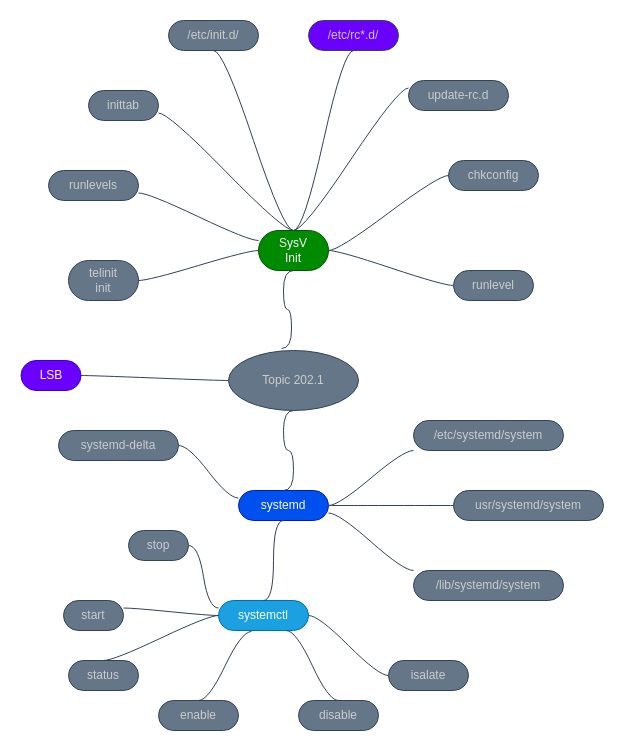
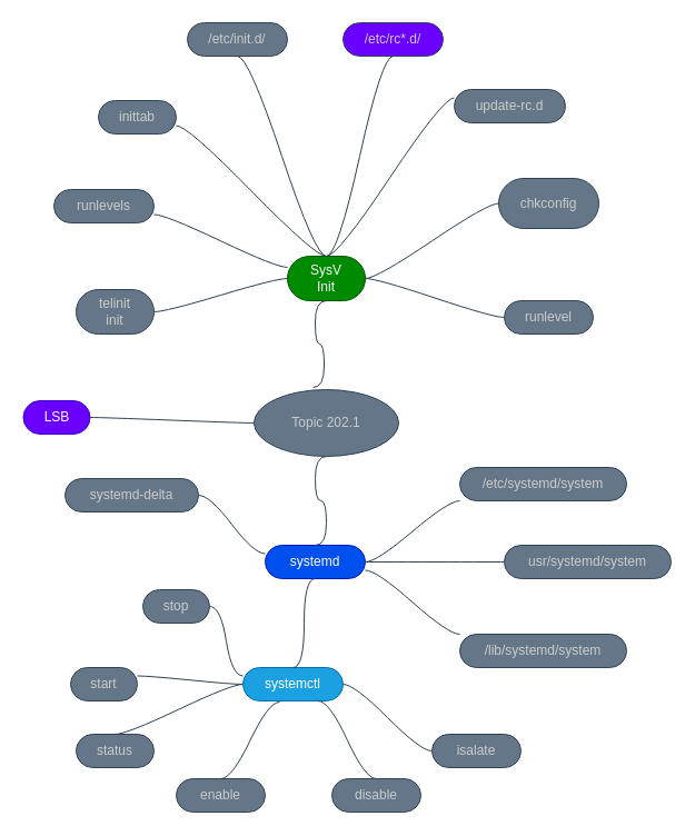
  <mxCell id="0" />
  <mxCell id="1" parent="0" />
  <mxCell id="2" value="Topic 202.1" style="ellipse;whiteSpace=wrap;html=1;align=center;treeFolding=1;treeMoving=1;newEdgeStyle={&quot;edgeStyle&quot;:&quot;entityRelationEdgeStyle&quot;,&quot;startArrow&quot;:&quot;none&quot;,&quot;endArrow&quot;:&quot;none&quot;,&quot;segment&quot;:10,&quot;curved&quot;:1};fillColor=#647687;fontColor=#CCCCCC;strokeColor=#314354;" parent="1" vertex="1"><mxGeometry x="228" y="350" width="130" height="60" as="geometry" /></mxCell>
  <mxCell id="3" value="SysV&lt;br&gt;Init" style="whiteSpace=wrap;html=1;rounded=1;arcSize=50;align=center;verticalAlign=middle;strokeWidth=1;autosize=1;spacing=4;treeFolding=1;treeMoving=1;newEdgeStyle={&quot;edgeStyle&quot;:&quot;entityRelationEdgeStyle&quot;,&quot;startArrow&quot;:&quot;none&quot;,&quot;endArrow&quot;:&quot;none&quot;,&quot;segment&quot;:10,&quot;curved&quot;:1};fillColor=#008a00;fontColor=#ffffff;strokeColor=#005700;" parent="1" vertex="1"><mxGeometry x="258" y="230" width="70" height="40" as="geometry" /></mxCell>
  <mxCell id="4" value="systemd" style="whiteSpace=wrap;html=1;rounded=1;arcSize=50;align=center;verticalAlign=middle;strokeWidth=1;autosize=1;spacing=4;treeFolding=1;treeMoving=1;newEdgeStyle={&quot;edgeStyle&quot;:&quot;entityRelationEdgeStyle&quot;,&quot;startArrow&quot;:&quot;none&quot;,&quot;endArrow&quot;:&quot;none&quot;,&quot;segment&quot;:10,&quot;curved&quot;:1};fillColor=#0050ef;fontColor=#ffffff;strokeColor=#001DBC;" parent="1" vertex="1"><mxGeometry x="238" y="490" width="90" height="30" as="geometry" /></mxCell>
  <mxCell id="5" value="runlevel" style="whiteSpace=wrap;html=1;rounded=1;arcSize=50;align=center;verticalAlign=middle;strokeWidth=1;autosize=1;spacing=4;treeFolding=1;treeMoving=1;newEdgeStyle={&quot;edgeStyle&quot;:&quot;entityRelationEdgeStyle&quot;,&quot;startArrow&quot;:&quot;none&quot;,&quot;endArrow&quot;:&quot;none&quot;,&quot;segment&quot;:10,&quot;curved&quot;:1};fillColor=#647687;fontColor=#CCCCCC;strokeColor=#314354;" parent="1" vertex="1"><mxGeometry x="453" y="270" width="80" height="30" as="geometry" /></mxCell>
  <mxCell id="6" value="update-rc.d" style="whiteSpace=wrap;html=1;rounded=1;arcSize=50;align=center;verticalAlign=middle;strokeWidth=1;autosize=1;spacing=4;treeFolding=1;treeMoving=1;newEdgeStyle={&quot;edgeStyle&quot;:&quot;entityRelationEdgeStyle&quot;,&quot;startArrow&quot;:&quot;none&quot;,&quot;endArrow&quot;:&quot;none&quot;,&quot;segment&quot;:10,&quot;curved&quot;:1};fillColor=#647687;fontColor=#CCCCCC;strokeColor=#314354;" parent="1" vertex="1"><mxGeometry x="408" y="80" width="100" height="30" as="geometry" /></mxCell>
  <mxCell id="7" value="telinit&lt;br&gt;init" style="whiteSpace=wrap;html=1;rounded=1;arcSize=50;align=center;verticalAlign=middle;strokeWidth=1;autosize=1;spacing=4;treeFolding=1;treeMoving=1;newEdgeStyle={&quot;edgeStyle&quot;:&quot;entityRelationEdgeStyle&quot;,&quot;startArrow&quot;:&quot;none&quot;,&quot;endArrow&quot;:&quot;none&quot;,&quot;segment&quot;:10,&quot;curved&quot;:1};fillColor=#647687;fontColor=#CCCCCC;strokeColor=#314354;" parent="1" vertex="1"><mxGeometry x="68" y="260" width="70" height="40" as="geometry" /></mxCell>
  <mxCell id="8" value="" style="edgeStyle=entityRelationEdgeStyle;startArrow=none;endArrow=none;segment=10;curved=1;exitX=0.408;exitY=-0.033;exitDx=0;exitDy=0;fillColor=#647687;strokeColor=#314354;shadow=0;fontColor=#CCCCCC;exitPerimeter=0;entryX=0.5;entryY=1;entryDx=0;entryDy=0;" parent="1" source="2" target="3" edge="1"><mxGeometry relative="1" as="geometry"><mxPoint x="443" y="275" as="sourcePoint" /><mxPoint x="285" y="280" as="targetPoint" /></mxGeometry></mxCell>
  <mxCell id="9" value="" style="edgeStyle=entityRelationEdgeStyle;startArrow=none;endArrow=none;segment=10;curved=1;exitX=0.5;exitY=1;exitDx=0;exitDy=0;entryX=0.5;entryY=0;entryDx=0;entryDy=0;fillColor=#647687;strokeColor=#314354;shadow=0;fontColor=#CCCCCC;" parent="1" source="2" target="4" edge="1"><mxGeometry relative="1" as="geometry"><mxPoint x="328" y="440" as="sourcePoint" /><mxPoint x="123" y="360" as="targetPoint" /></mxGeometry></mxCell>
  <mxCell id="10" value="" style="edgeStyle=entityRelationEdgeStyle;startArrow=none;endArrow=none;segment=10;curved=1;entryX=0;entryY=0.5;entryDx=0;entryDy=0;fillColor=#647687;strokeColor=#314354;shadow=0;fontColor=#CCCCCC;" parent="1" source="3" target="5" edge="1"><mxGeometry relative="1" as="geometry"><mxPoint x="338" y="450" as="sourcePoint" /><mxPoint x="133" y="370" as="targetPoint" /></mxGeometry></mxCell>
  <mxCell id="11" value="" style="edgeStyle=entityRelationEdgeStyle;startArrow=none;endArrow=none;segment=10;curved=1;exitX=0;exitY=0.5;exitDx=0;exitDy=0;entryX=1;entryY=0.5;entryDx=0;entryDy=0;fillColor=#647687;strokeColor=#314354;shadow=0;fontColor=#CCCCCC;" parent="1" source="3" target="7" edge="1"><mxGeometry relative="1" as="geometry"><mxPoint x="348" y="460" as="sourcePoint" /><mxPoint x="143" y="380" as="targetPoint" /></mxGeometry></mxCell>
  <mxCell id="12" value="" style="edgeStyle=entityRelationEdgeStyle;startArrow=none;endArrow=none;segment=10;curved=1;exitX=0;exitY=0.25;exitDx=0;exitDy=0;fillColor=#647687;strokeColor=#314354;shadow=0;fontColor=#CCCCCC;entryX=0.5;entryY=0;entryDx=0;entryDy=0;" parent="1" source="6" target="3" edge="1"><mxGeometry relative="1" as="geometry"><mxPoint x="358" y="470" as="sourcePoint" /><mxPoint x="153" y="390" as="targetPoint" /></mxGeometry></mxCell>
  <mxCell id="13" value="runlevels" style="whiteSpace=wrap;html=1;rounded=1;arcSize=50;align=center;verticalAlign=middle;strokeWidth=1;autosize=1;spacing=4;treeFolding=1;treeMoving=1;newEdgeStyle={&quot;edgeStyle&quot;:&quot;entityRelationEdgeStyle&quot;,&quot;startArrow&quot;:&quot;none&quot;,&quot;endArrow&quot;:&quot;none&quot;,&quot;segment&quot;:10,&quot;curved&quot;:1};fillColor=#647687;fontColor=#CCCCCC;strokeColor=#314354;" parent="1" vertex="1"><mxGeometry x="48" y="170" width="90" height="30" as="geometry" /></mxCell>
  <mxCell id="14" value="" style="edgeStyle=entityRelationEdgeStyle;startArrow=none;endArrow=none;segment=10;curved=1;exitX=0;exitY=0.25;exitDx=0;exitDy=0;fillColor=#647687;strokeColor=#314354;shadow=0;fontColor=#CCCCCC;entryX=1;entryY=0.75;entryDx=0;entryDy=0;" parent="1" source="3" target="13" edge="1"><mxGeometry relative="1" as="geometry"><mxPoint x="338" y="205" as="sourcePoint" /><mxPoint x="447.5" y="185" as="targetPoint" /></mxGeometry></mxCell>
  <mxCell id="15" value="inittab" style="whiteSpace=wrap;html=1;rounded=1;arcSize=50;align=center;verticalAlign=middle;strokeWidth=1;autosize=1;spacing=4;treeFolding=1;treeMoving=1;newEdgeStyle={&quot;edgeStyle&quot;:&quot;entityRelationEdgeStyle&quot;,&quot;startArrow&quot;:&quot;none&quot;,&quot;endArrow&quot;:&quot;none&quot;,&quot;segment&quot;:10,&quot;curved&quot;:1};fillColor=#647687;fontColor=#CCCCCC;strokeColor=#314354;" parent="1" vertex="1"><mxGeometry x="88" y="90" width="70" height="30" as="geometry" /></mxCell>
  <mxCell id="16" value="" style="edgeStyle=entityRelationEdgeStyle;startArrow=none;endArrow=none;segment=10;curved=1;exitX=0.5;exitY=0;exitDx=0;exitDy=0;fillColor=#647687;strokeColor=#314354;shadow=0;fontColor=#CCCCCC;entryX=1;entryY=0.75;entryDx=0;entryDy=0;" parent="1" source="3" target="15" edge="1"><mxGeometry relative="1" as="geometry"><mxPoint x="526.04" y="328.02" as="sourcePoint" /><mxPoint x="540" y="225" as="targetPoint" /></mxGeometry></mxCell>
  <mxCell id="17" value="/etc/init.d/" style="whiteSpace=wrap;html=1;rounded=1;arcSize=50;align=center;verticalAlign=middle;strokeWidth=1;autosize=1;spacing=4;treeFolding=1;treeMoving=1;newEdgeStyle={&quot;edgeStyle&quot;:&quot;entityRelationEdgeStyle&quot;,&quot;startArrow&quot;:&quot;none&quot;,&quot;endArrow&quot;:&quot;none&quot;,&quot;segment&quot;:10,&quot;curved&quot;:1};fillColor=#647687;fontColor=#CCCCCC;strokeColor=#314354;" parent="1" vertex="1"><mxGeometry x="168" y="20" width="90" height="30" as="geometry" /></mxCell>
  <mxCell id="18" value="" style="edgeStyle=entityRelationEdgeStyle;startArrow=none;endArrow=none;segment=10;curved=1;exitX=0.5;exitY=0;exitDx=0;exitDy=0;fillColor=#647687;strokeColor=#314354;shadow=0;fontColor=#CCCCCC;entryX=0.5;entryY=1;entryDx=0;entryDy=0;" parent="1" source="3" target="17" edge="1"><mxGeometry relative="1" as="geometry"><mxPoint x="398" y="233" as="sourcePoint" /><mxPoint x="655" y="243" as="targetPoint" /></mxGeometry></mxCell>
  <mxCell id="19" value="/etc/rc*.d/" style="whiteSpace=wrap;html=1;rounded=1;arcSize=50;align=center;verticalAlign=middle;strokeWidth=1;autosize=1;spacing=4;treeFolding=1;treeMoving=1;newEdgeStyle={&quot;edgeStyle&quot;:&quot;entityRelationEdgeStyle&quot;,&quot;startArrow&quot;:&quot;none&quot;,&quot;endArrow&quot;:&quot;none&quot;,&quot;segment&quot;:10,&quot;curved&quot;:1};fillColor=#6a00ff;fontColor=#CCCCCC;strokeColor=#314354;" parent="1" vertex="1"><mxGeometry x="308" y="20" width="90" height="30" as="geometry" /></mxCell>
  <mxCell id="20" value="" style="edgeStyle=entityRelationEdgeStyle;startArrow=none;endArrow=none;segment=10;curved=1;exitX=0.5;exitY=0;exitDx=0;exitDy=0;fillColor=#647687;strokeColor=#314354;shadow=0;fontColor=#CCCCCC;entryX=0.5;entryY=1;entryDx=0;entryDy=0;" parent="1" source="3" target="19" edge="1"><mxGeometry relative="1" as="geometry"><mxPoint x="348" y="265" as="sourcePoint" /><mxPoint x="720" y="293" as="targetPoint" /></mxGeometry></mxCell>
- <mxCell id="21" value="chkconfig" style="whiteSpace=wrap;html=1;rounded=1;arcSize=50;align=center;verticalAlign=middle;strokeWidth=1;autosize=1;spacing=4;treeFolding=1;treeMoving=1;newEdgeStyle={&quot;edgeStyle&quot;:&quot;entityRelationEdgeStyle&quot;,&quot;startArrow&quot;:&quot;none&quot;,&quot;endArrow&quot;:&quot;none&quot;,&quot;segment&quot;:10,&quot;curved&quot;:1};fillColor=#647687;fontColor=#CCCCCC;strokeColor=#314354;" parent="1" vertex="1"><mxGeometry x="448" y="160" width="90" height="30" as="geometry" /></mxCell>
+ <mxCell id="21" value="chkconfig" style="whiteSpace=wrap;html=1;rounded=1;arcSize=50;align=center;verticalAlign=middle;strokeWidth=1;autosize=1;spacing=4;treeFolding=1;treeMoving=1;newEdgeStyle={&quot;edgeStyle&quot;:&quot;entityRelationEdgeStyle&quot;,&quot;startArrow&quot;:&quot;none&quot;,&quot;endArrow&quot;:&quot;none&quot;,&quot;segment&quot;:10,&quot;curved&quot;:1};fillColor=#647687;fontColor=#CCCCCC;strokeColor=#314354;" parent="1" vertex="1"><mxGeometry x="448" y="160" width="90" height="45" as="geometry" /></mxCell>
  <mxCell id="22" value="" style="edgeStyle=entityRelationEdgeStyle;startArrow=none;endArrow=none;segment=10;curved=1;entryX=0;entryY=0.5;entryDx=0;entryDy=0;fillColor=#647687;strokeColor=#314354;shadow=0;fontColor=#CCCCCC;exitX=1;exitY=0.5;exitDx=0;exitDy=0;" parent="1" source="3" target="21" edge="1"><mxGeometry relative="1" as="geometry"><mxPoint x="293" y="455" as="sourcePoint" /><mxPoint x="153" y="390" as="targetPoint" /></mxGeometry></mxCell>
  <mxCell id="23" value="systemd-delta" style="whiteSpace=wrap;html=1;rounded=1;arcSize=50;align=center;verticalAlign=middle;strokeWidth=1;autosize=1;spacing=4;treeFolding=1;treeMoving=1;newEdgeStyle={&quot;edgeStyle&quot;:&quot;entityRelationEdgeStyle&quot;,&quot;startArrow&quot;:&quot;none&quot;,&quot;endArrow&quot;:&quot;none&quot;,&quot;segment&quot;:10,&quot;curved&quot;:1};fillColor=#647687;fontColor=#CCCCCC;strokeColor=#314354;" parent="1" vertex="1"><mxGeometry x="58" y="430" width="120" height="30" as="geometry" /></mxCell>
  <mxCell id="24" value="" style="edgeStyle=entityRelationEdgeStyle;startArrow=none;endArrow=none;segment=10;curved=1;exitX=0;exitY=0.25;exitDx=0;exitDy=0;entryX=1;entryY=0.5;entryDx=0;entryDy=0;fillColor=#647687;strokeColor=#314354;shadow=0;fontColor=#CCCCCC;" parent="1" source="4" target="23" edge="1"><mxGeometry relative="1" as="geometry"><mxPoint x="13" y="390" as="sourcePoint" /><mxPoint x="-157" y="340" as="targetPoint" /></mxGeometry></mxCell>
  <mxCell id="25" value="systemctl" style="whiteSpace=wrap;html=1;rounded=1;arcSize=50;align=center;verticalAlign=middle;strokeWidth=1;autosize=1;spacing=4;treeFolding=1;treeMoving=1;newEdgeStyle={&quot;edgeStyle&quot;:&quot;entityRelationEdgeStyle&quot;,&quot;startArrow&quot;:&quot;none&quot;,&quot;endArrow&quot;:&quot;none&quot;,&quot;segment&quot;:10,&quot;curved&quot;:1};fillColor=#1ba1e2;fontColor=#ffffff;strokeColor=#006EAF;" parent="1" vertex="1"><mxGeometry x="218" y="600" width="90" height="30" as="geometry" /></mxCell>
  <mxCell id="26" value="" style="edgeStyle=entityRelationEdgeStyle;startArrow=none;endArrow=none;segment=10;curved=1;exitX=0.5;exitY=1;exitDx=0;exitDy=0;entryX=0.5;entryY=0;entryDx=0;entryDy=0;fillColor=#647687;strokeColor=#314354;shadow=0;fontColor=#CCCCCC;" parent="1" source="4" target="25" edge="1"><mxGeometry relative="1" as="geometry"><mxPoint x="-87" y="470" as="sourcePoint" /><mxPoint x="-257" y="420" as="targetPoint" /></mxGeometry></mxCell>
  <mxCell id="27" value="usr/systemd/system" style="whiteSpace=wrap;html=1;rounded=1;arcSize=50;align=center;verticalAlign=middle;strokeWidth=1;autosize=1;spacing=4;treeFolding=1;treeMoving=1;newEdgeStyle={&quot;edgeStyle&quot;:&quot;entityRelationEdgeStyle&quot;,&quot;startArrow&quot;:&quot;none&quot;,&quot;endArrow&quot;:&quot;none&quot;,&quot;segment&quot;:10,&quot;curved&quot;:1};fillColor=#647687;fontColor=#CCCCCC;strokeColor=#314354;" parent="1" vertex="1"><mxGeometry x="453" y="490" width="150" height="30" as="geometry" /></mxCell>
  <mxCell id="28" value="" style="edgeStyle=entityRelationEdgeStyle;startArrow=none;endArrow=none;segment=10;curved=1;exitX=1;exitY=0.5;exitDx=0;exitDy=0;entryX=0;entryY=0.5;entryDx=0;entryDy=0;fillColor=#647687;strokeColor=#314354;shadow=0;fontColor=#CCCCCC;" parent="1" source="4" target="27" edge="1"><mxGeometry relative="1" as="geometry"><mxPoint x="603" y="480" as="sourcePoint" /><mxPoint x="433" y="430" as="targetPoint" /></mxGeometry></mxCell>
  <mxCell id="29" value="/etc/systemd/system" style="whiteSpace=wrap;html=1;rounded=1;arcSize=50;align=center;verticalAlign=middle;strokeWidth=1;autosize=1;spacing=4;treeFolding=1;treeMoving=1;newEdgeStyle={&quot;edgeStyle&quot;:&quot;entityRelationEdgeStyle&quot;,&quot;startArrow&quot;:&quot;none&quot;,&quot;endArrow&quot;:&quot;none&quot;,&quot;segment&quot;:10,&quot;curved&quot;:1};fillColor=#647687;fontColor=#CCCCCC;strokeColor=#314354;" parent="1" vertex="1"><mxGeometry x="413" y="420" width="150" height="30" as="geometry" /></mxCell>
  <mxCell id="30" value="" style="edgeStyle=entityRelationEdgeStyle;startArrow=none;endArrow=none;segment=10;curved=1;entryX=0;entryY=1;entryDx=0;entryDy=0;fillColor=#647687;strokeColor=#314354;shadow=0;fontColor=#CCCCCC;" parent="1" source="4" target="29" edge="1"><mxGeometry relative="1" as="geometry"><mxPoint x="323" y="500" as="sourcePoint" /><mxPoint x="243" y="455" as="targetPoint" /></mxGeometry></mxCell>
  <mxCell id="31" value="/lib/systemd/system" style="whiteSpace=wrap;html=1;rounded=1;arcSize=50;align=center;verticalAlign=middle;strokeWidth=1;autosize=1;spacing=4;treeFolding=1;treeMoving=1;newEdgeStyle={&quot;edgeStyle&quot;:&quot;entityRelationEdgeStyle&quot;,&quot;startArrow&quot;:&quot;none&quot;,&quot;endArrow&quot;:&quot;none&quot;,&quot;segment&quot;:10,&quot;curved&quot;:1};fillColor=#647687;fontColor=#CCCCCC;strokeColor=#314354;" parent="1" vertex="1"><mxGeometry x="413" y="570" width="150" height="30" as="geometry" /></mxCell>
  <mxCell id="32" value="" style="edgeStyle=entityRelationEdgeStyle;startArrow=none;endArrow=none;segment=10;curved=1;exitX=1;exitY=0.75;exitDx=0;exitDy=0;entryX=0;entryY=0;entryDx=0;entryDy=0;fillColor=#647687;strokeColor=#314354;shadow=0;fontColor=#CCCCCC;" parent="1" source="4" target="31" edge="1"><mxGeometry relative="1" as="geometry"><mxPoint x="350.98" y="509" as="sourcePoint" /><mxPoint x="328" y="461.01" as="targetPoint" /></mxGeometry></mxCell>
  <mxCell id="33" value="stop" style="whiteSpace=wrap;html=1;rounded=1;arcSize=50;align=center;verticalAlign=middle;strokeWidth=1;autosize=1;spacing=4;treeFolding=1;treeMoving=1;newEdgeStyle={&quot;edgeStyle&quot;:&quot;entityRelationEdgeStyle&quot;,&quot;startArrow&quot;:&quot;none&quot;,&quot;endArrow&quot;:&quot;none&quot;,&quot;segment&quot;:10,&quot;curved&quot;:1};fillColor=#647687;fontColor=#CCCCCC;strokeColor=#314354;" parent="1" vertex="1"><mxGeometry x="128" y="530" width="60" height="30" as="geometry" /></mxCell>
  <mxCell id="34" value="" style="edgeStyle=entityRelationEdgeStyle;startArrow=none;endArrow=none;segment=10;curved=1;exitX=0;exitY=0.25;exitDx=0;exitDy=0;entryX=1;entryY=0.5;entryDx=0;entryDy=0;fillColor=#647687;strokeColor=#314354;shadow=0;fontColor=#CCCCCC;" parent="1" source="25" target="33" edge="1"><mxGeometry relative="1" as="geometry"><mxPoint x="198" y="575" as="sourcePoint" /><mxPoint x="-407" y="400" as="targetPoint" /></mxGeometry></mxCell>
  <mxCell id="35" value="start" style="whiteSpace=wrap;html=1;rounded=1;arcSize=50;align=center;verticalAlign=middle;strokeWidth=1;autosize=1;spacing=4;treeFolding=1;treeMoving=1;newEdgeStyle={&quot;edgeStyle&quot;:&quot;entityRelationEdgeStyle&quot;,&quot;startArrow&quot;:&quot;none&quot;,&quot;endArrow&quot;:&quot;none&quot;,&quot;segment&quot;:10,&quot;curved&quot;:1};fillColor=#647687;fontColor=#CCCCCC;strokeColor=#314354;" parent="1" vertex="1"><mxGeometry x="63" y="600" width="60" height="30" as="geometry" /></mxCell>
  <mxCell id="36" value="" style="edgeStyle=entityRelationEdgeStyle;startArrow=none;endArrow=none;segment=10;curved=1;entryX=1;entryY=0.25;entryDx=0;entryDy=0;fillColor=#647687;strokeColor=#314354;shadow=0;fontColor=#CCCCCC;" parent="1" source="25" target="35" edge="1"><mxGeometry relative="1" as="geometry"><mxPoint x="198" y="640" as="sourcePoint" /><mxPoint x="-422" y="500" as="targetPoint" /></mxGeometry></mxCell>
  <mxCell id="37" value="status" style="whiteSpace=wrap;html=1;rounded=1;arcSize=50;align=center;verticalAlign=middle;strokeWidth=1;autosize=1;spacing=4;treeFolding=1;treeMoving=1;newEdgeStyle={&quot;edgeStyle&quot;:&quot;entityRelationEdgeStyle&quot;,&quot;startArrow&quot;:&quot;none&quot;,&quot;endArrow&quot;:&quot;none&quot;,&quot;segment&quot;:10,&quot;curved&quot;:1};fillColor=#647687;fontColor=#CCCCCC;strokeColor=#314354;" parent="1" vertex="1"><mxGeometry x="68" y="660" width="70" height="30" as="geometry" /></mxCell>
  <mxCell id="38" value="" style="edgeStyle=entityRelationEdgeStyle;startArrow=none;endArrow=none;segment=10;curved=1;exitX=0;exitY=0.5;exitDx=0;exitDy=0;entryX=0.5;entryY=0;entryDx=0;entryDy=0;fillColor=#647687;strokeColor=#314354;shadow=0;fontColor=#CCCCCC;" parent="1" source="25" target="37" edge="1"><mxGeometry relative="1" as="geometry"><mxPoint x="283" y="610" as="sourcePoint" /><mxPoint x="-257" y="510" as="targetPoint" /></mxGeometry></mxCell>
  <mxCell id="39" value="enable" style="whiteSpace=wrap;html=1;rounded=1;arcSize=50;align=center;verticalAlign=middle;strokeWidth=1;autosize=1;spacing=4;treeFolding=1;treeMoving=1;newEdgeStyle={&quot;edgeStyle&quot;:&quot;entityRelationEdgeStyle&quot;,&quot;startArrow&quot;:&quot;none&quot;,&quot;endArrow&quot;:&quot;none&quot;,&quot;segment&quot;:10,&quot;curved&quot;:1};fillColor=#647687;fontColor=#CCCCCC;strokeColor=#314354;" parent="1" vertex="1"><mxGeometry x="158" y="700" width="80" height="30" as="geometry" /></mxCell>
  <mxCell id="40" value="" style="edgeStyle=entityRelationEdgeStyle;startArrow=none;endArrow=none;segment=10;curved=1;exitX=0.367;exitY=1.033;exitDx=0;exitDy=0;entryX=0.5;entryY=0;entryDx=0;entryDy=0;fillColor=#647687;strokeColor=#314354;shadow=0;fontColor=#CCCCCC;exitPerimeter=0;" parent="1" source="25" target="39" edge="1"><mxGeometry relative="1" as="geometry"><mxPoint x="303" y="640" as="sourcePoint" /><mxPoint x="-237" y="540" as="targetPoint" /></mxGeometry></mxCell>
  <mxCell id="41" value="disable" style="whiteSpace=wrap;html=1;rounded=1;arcSize=50;align=center;verticalAlign=middle;strokeWidth=1;autosize=1;spacing=4;treeFolding=1;treeMoving=1;newEdgeStyle={&quot;edgeStyle&quot;:&quot;entityRelationEdgeStyle&quot;,&quot;startArrow&quot;:&quot;none&quot;,&quot;endArrow&quot;:&quot;none&quot;,&quot;segment&quot;:10,&quot;curved&quot;:1};fillColor=#647687;fontColor=#CCCCCC;strokeColor=#314354;" parent="1" vertex="1"><mxGeometry x="298" y="700" width="80" height="30" as="geometry" /></mxCell>
  <mxCell id="42" value="" style="edgeStyle=entityRelationEdgeStyle;startArrow=none;endArrow=none;segment=10;curved=1;exitX=0.75;exitY=1;exitDx=0;exitDy=0;entryX=0.5;entryY=0;entryDx=0;entryDy=0;fillColor=#647687;strokeColor=#314354;shadow=0;fontColor=#CCCCCC;" parent="1" source="25" target="41" edge="1"><mxGeometry relative="1" as="geometry"><mxPoint x="453" y="620" as="sourcePoint" /><mxPoint x="-87" y="520" as="targetPoint" /></mxGeometry></mxCell>
  <mxCell id="43" value="isalate" style="whiteSpace=wrap;html=1;rounded=1;arcSize=50;align=center;verticalAlign=middle;strokeWidth=1;autosize=1;spacing=4;treeFolding=1;treeMoving=1;newEdgeStyle={&quot;edgeStyle&quot;:&quot;entityRelationEdgeStyle&quot;,&quot;startArrow&quot;:&quot;none&quot;,&quot;endArrow&quot;:&quot;none&quot;,&quot;segment&quot;:10,&quot;curved&quot;:1};fillColor=#647687;fontColor=#CCCCCC;strokeColor=#314354;" parent="1" vertex="1"><mxGeometry x="388" y="660" width="80" height="30" as="geometry" /></mxCell>
  <mxCell id="44" value="" style="edgeStyle=entityRelationEdgeStyle;startArrow=none;endArrow=none;segment=10;curved=1;exitX=1;exitY=0.5;exitDx=0;exitDy=0;entryX=0;entryY=0.5;entryDx=0;entryDy=0;fillColor=#647687;strokeColor=#314354;shadow=0;fontColor=#CCCCCC;" parent="1" source="25" target="43" edge="1"><mxGeometry relative="1" as="geometry"><mxPoint x="288" y="537.5" as="sourcePoint" /><mxPoint x="-127" y="432.5" as="targetPoint" /></mxGeometry></mxCell>
  <mxCell id="45" value="LSB" style="whiteSpace=wrap;html=1;rounded=1;arcSize=50;align=center;verticalAlign=middle;strokeWidth=1;autosize=1;spacing=4;treeFolding=1;treeMoving=1;newEdgeStyle={&quot;edgeStyle&quot;:&quot;entityRelationEdgeStyle&quot;,&quot;startArrow&quot;:&quot;none&quot;,&quot;endArrow&quot;:&quot;none&quot;,&quot;segment&quot;:10,&quot;curved&quot;:1};fillColor=#6a00ff;fontColor=#ffffff;strokeColor=#3700CC;" parent="1" vertex="1"><mxGeometry x="20.5" y="360" width="60" height="30" as="geometry" /></mxCell>
  <mxCell id="46" value="" style="edgeStyle=entityRelationEdgeStyle;startArrow=none;endArrow=none;segment=10;curved=1;exitX=0;exitY=0.5;exitDx=0;exitDy=0;fillColor=#647687;strokeColor=#314354;shadow=0;fontColor=#CCCCCC;" parent="1" source="2" target="45" edge="1"><mxGeometry relative="1" as="geometry"><mxPoint x="310.5" y="350" as="sourcePoint" /><mxPoint x="-379.5" y="210" as="targetPoint" /></mxGeometry></mxCell>
